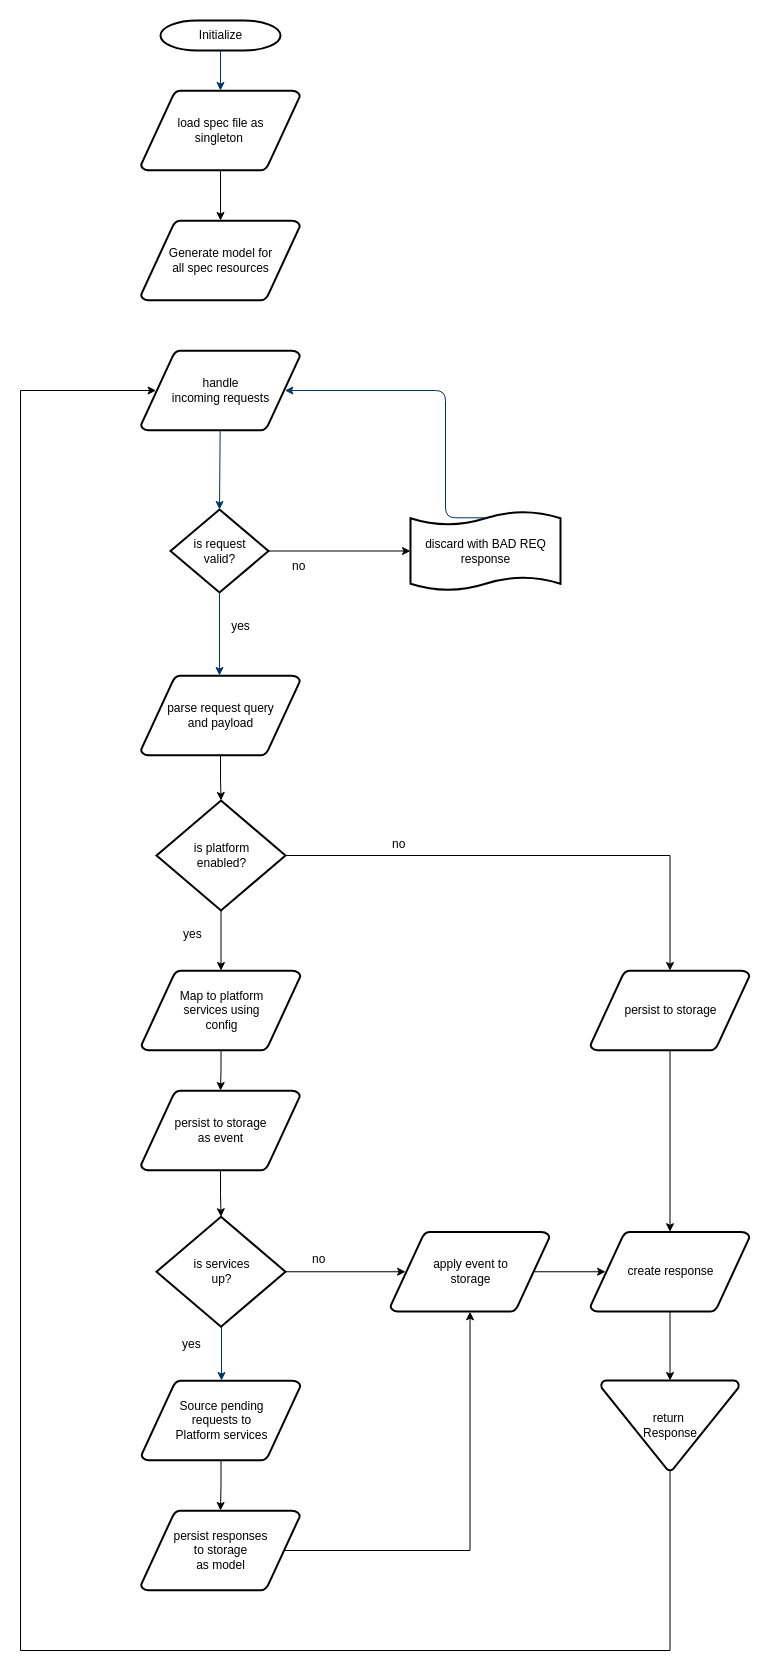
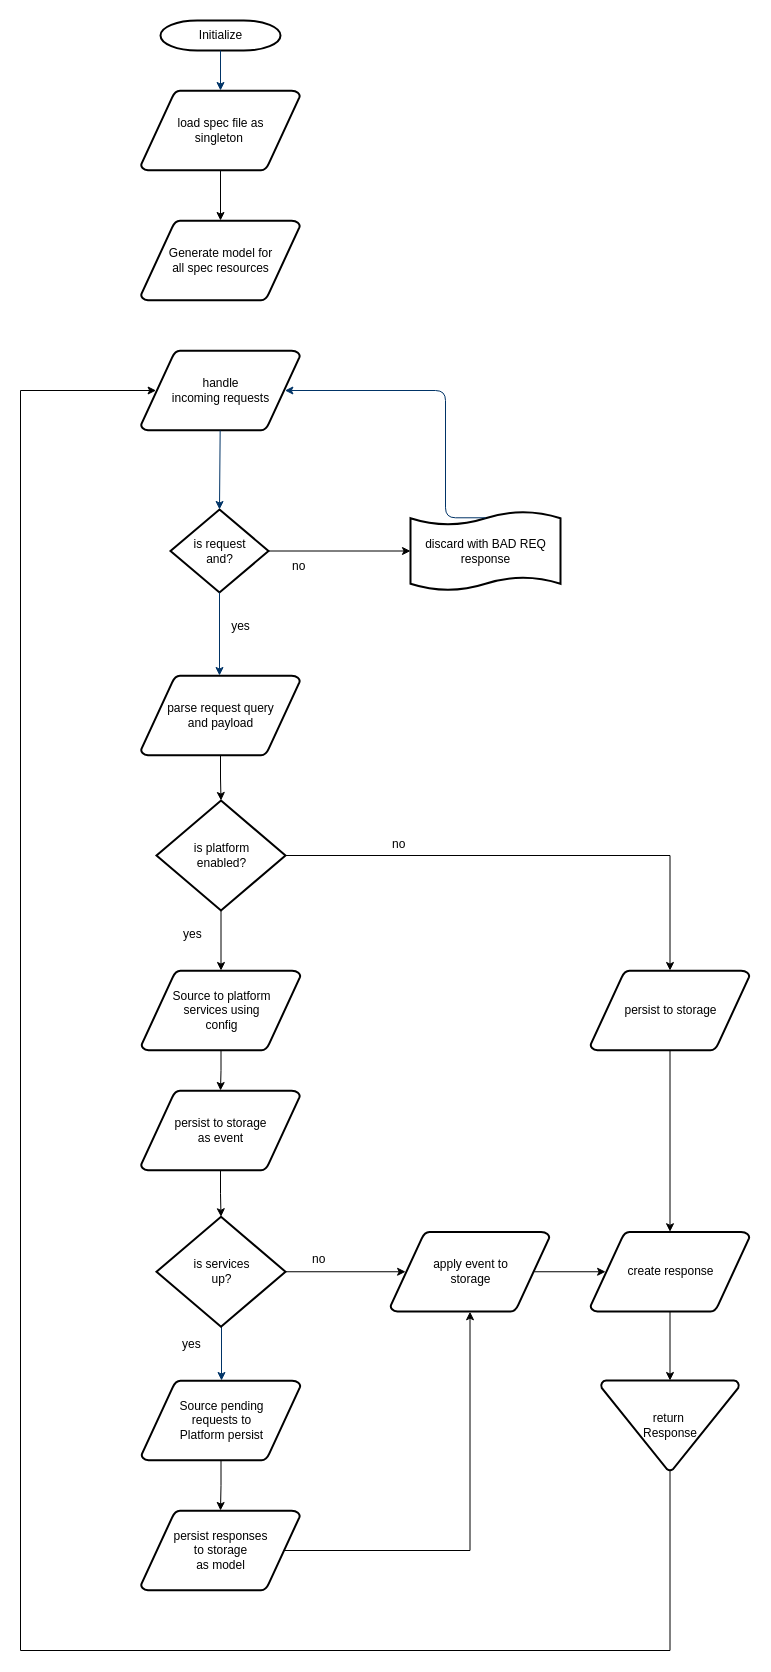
  <mxCell id="0" />
  <mxCell id="1" parent="0" />
  <mxCell id="2" value="Initialize" style="shape=mxgraph.flowchart.terminator;strokeWidth=2;gradientColor=none;gradientDirection=north;fontStyle=0;html=1;" parent="1" vertex="1"><mxGeometry x="160" y="20" width="120" height="30" as="geometry" /></mxCell>
  <mxCell id="3" style="edgeStyle=orthogonalEdgeStyle;rounded=0;orthogonalLoop=1;jettySize=auto;html=1;exitX=0.5;exitY=1;exitDx=0;exitDy=0;exitPerimeter=0;" edge="1" parent="1" source="4" target="18"><mxGeometry relative="1" as="geometry" /></mxCell>
  <mxCell id="4" value="load spec file as &lt;br&gt;singleton&amp;nbsp;" style="shape=mxgraph.flowchart.data;strokeWidth=2;gradientColor=none;gradientDirection=north;fontStyle=0;html=1;" parent="1" vertex="1"><mxGeometry x="140.5" y="90" width="159" height="80" as="geometry" /></mxCell>
  <mxCell id="5" style="edgeStyle=orthogonalEdgeStyle;rounded=0;orthogonalLoop=1;jettySize=auto;html=1;exitX=0.5;exitY=1;exitDx=0;exitDy=0;exitPerimeter=0;entryX=0.5;entryY=0;entryDx=0;entryDy=0;entryPerimeter=0;" edge="1" parent="1" source="6" target="33"><mxGeometry relative="1" as="geometry" /></mxCell>
  <mxCell id="6" value="parse request query &lt;br&gt;and payload" style="shape=mxgraph.flowchart.data;strokeWidth=2;gradientColor=none;gradientDirection=north;fontStyle=0;html=1;" parent="1" vertex="1"><mxGeometry x="140.5" y="675" width="159" height="80" as="geometry" /></mxCell>
  <mxCell id="7" value="handle&lt;br&gt;incoming requests" style="shape=mxgraph.flowchart.data;strokeWidth=2;gradientColor=none;gradientDirection=north;fontStyle=0;html=1;" parent="1" vertex="1"><mxGeometry x="140.5" y="350" width="159" height="80" as="geometry" /></mxCell>
  <mxCell id="8" style="edgeStyle=orthogonalEdgeStyle;rounded=0;orthogonalLoop=1;jettySize=auto;html=1;" edge="1" parent="1" source="9" target="16"><mxGeometry relative="1" as="geometry" /></mxCell>
- <mxCell id="9" value="is request &lt;br&gt;valid?" style="shape=mxgraph.flowchart.decision;strokeWidth=2;gradientColor=none;gradientDirection=north;fontStyle=0;html=1;" parent="1" vertex="1"><mxGeometry x="170" y="509" width="98" height="83" as="geometry" /></mxCell>
+ <mxCell id="9" value="is request &lt;br&gt;and?" style="shape=mxgraph.flowchart.decision;strokeWidth=2;gradientColor=none;gradientDirection=north;fontStyle=0;html=1;" parent="1" vertex="1"><mxGeometry x="170" y="509" width="98" height="83" as="geometry" /></mxCell>
  <mxCell id="10" style="fontStyle=1;strokeColor=#003366;strokeWidth=1;html=1;" parent="1" source="2" target="4" edge="1"><mxGeometry relative="1" as="geometry" /></mxCell>
  <mxCell id="11" style="entryX=0.5;entryY=0;entryPerimeter=0;fontStyle=1;strokeColor=#003366;strokeWidth=1;html=1;" parent="1" source="7" target="9" edge="1"><mxGeometry relative="1" as="geometry" /></mxCell>
  <mxCell id="12" value="no" style="text;fontStyle=0;html=1;strokeColor=none;gradientColor=none;fillColor=none;strokeWidth=2;" parent="1" vertex="1"><mxGeometry x="290" y="552" width="40" height="26" as="geometry" /></mxCell>
  <mxCell id="13" value="" style="edgeStyle=elbowEdgeStyle;elbow=horizontal;fontColor=#001933;fontStyle=1;strokeColor=#003366;strokeWidth=1;html=1;" parent="1" source="9" target="6" edge="1"><mxGeometry x="10" y="135" width="100" height="100" as="geometry"><mxPoint x="-100" y="265" as="sourcePoint" /><mxPoint x="0" y="165" as="targetPoint" /></mxGeometry></mxCell>
  <mxCell id="14" value="yes" style="text;fontStyle=0;html=1;strokeColor=none;gradientColor=none;fillColor=none;strokeWidth=2;align=center;" parent="1" vertex="1"><mxGeometry x="220" y="612" width="40" height="26" as="geometry" /></mxCell>
  <mxCell id="15" value="" style="edgeStyle=elbowEdgeStyle;elbow=horizontal;exitX=0.5;exitY=1;exitPerimeter=0;fontStyle=1;strokeColor=#003366;strokeWidth=1;html=1;entryX=0.5;entryY=0;entryDx=0;entryDy=0;entryPerimeter=0;" parent="1" target="23" edge="1"><mxGeometry x="10" y="135" width="100" height="100" as="geometry"><mxPoint x="221" y="1323.5" as="sourcePoint" /><mxPoint x="221" y="1375" as="targetPoint" /></mxGeometry></mxCell>
  <mxCell id="16" value="discard with BAD REQ&lt;br&gt;response" style="shape=mxgraph.flowchart.paper_tape;strokeWidth=2;gradientColor=none;gradientDirection=north;fontStyle=0;html=1;" parent="1" vertex="1"><mxGeometry x="410" y="510" width="150" height="81" as="geometry" /></mxCell>
  <mxCell id="17" value="" style="edgeStyle=elbowEdgeStyle;elbow=horizontal;exitX=0.5;exitY=0.09;exitPerimeter=0;entryX=0.905;entryY=0.5;entryPerimeter=0;fontStyle=1;strokeColor=#003366;strokeWidth=1;html=1;" parent="1" source="16" target="7" edge="1"><mxGeometry x="10" y="189" width="100" height="100" as="geometry"><mxPoint x="-100" y="319" as="sourcePoint" /><mxPoint x="0" y="219" as="targetPoint" /><Array as="points"><mxPoint x="445" y="519" /></Array></mxGeometry></mxCell>
  <mxCell id="18" value="Generate model for&lt;br&gt;all spec resources" style="shape=mxgraph.flowchart.data;strokeWidth=2;gradientColor=none;gradientDirection=north;fontStyle=0;html=1;" vertex="1" parent="1"><mxGeometry x="140.5" y="220" width="159" height="80" as="geometry" /></mxCell>
  <mxCell id="19" style="edgeStyle=orthogonalEdgeStyle;rounded=0;orthogonalLoop=1;jettySize=auto;html=1;exitX=1;exitY=0.5;exitDx=0;exitDy=0;exitPerimeter=0;entryX=0.095;entryY=0.5;entryDx=0;entryDy=0;entryPerimeter=0;" edge="1" parent="1" source="20" target="27"><mxGeometry relative="1" as="geometry" /></mxCell>
  <mxCell id="20" value="is services &lt;br&gt;up?" style="shape=mxgraph.flowchart.decision;strokeWidth=2;gradientColor=none;gradientDirection=north;fontStyle=0;html=1;" vertex="1" parent="1"><mxGeometry x="156" y="1216.25" width="129" height="110" as="geometry" /></mxCell>
  <mxCell id="21" value="yes" style="text;fontStyle=0;html=1;strokeColor=none;gradientColor=none;fillColor=none;strokeWidth=2;" vertex="1" parent="1"><mxGeometry x="180" y="1330" width="40" height="26" as="geometry" /></mxCell>
  <mxCell id="22" style="edgeStyle=orthogonalEdgeStyle;rounded=0;orthogonalLoop=1;jettySize=auto;html=1;exitX=0.5;exitY=1;exitDx=0;exitDy=0;exitPerimeter=0;" edge="1" parent="1" source="23" target="25"><mxGeometry relative="1" as="geometry" /></mxCell>
- <mxCell id="23" value="Source pending &lt;br&gt;requests to &lt;br&gt;Platform services" style="shape=mxgraph.flowchart.data;strokeWidth=2;gradientColor=none;gradientDirection=north;fontStyle=0;html=1;" vertex="1" parent="1"><mxGeometry x="141" y="1380" width="159" height="80" as="geometry" /></mxCell>
+ <mxCell id="23" value="Source pending &lt;br&gt;requests to &lt;br&gt;Platform persist" style="shape=mxgraph.flowchart.data;strokeWidth=2;gradientColor=none;gradientDirection=north;fontStyle=0;html=1;" vertex="1" parent="1"><mxGeometry x="141" y="1380" width="159" height="80" as="geometry" /></mxCell>
  <mxCell id="24" style="edgeStyle=orthogonalEdgeStyle;rounded=0;orthogonalLoop=1;jettySize=auto;html=1;exitX=0.905;exitY=0.5;exitDx=0;exitDy=0;exitPerimeter=0;" edge="1" parent="1" source="25" target="27"><mxGeometry relative="1" as="geometry" /></mxCell>
  <mxCell id="25" value="persist responses&lt;br&gt;to storage&lt;br&gt;as model" style="shape=mxgraph.flowchart.data;strokeWidth=2;gradientColor=none;gradientDirection=north;fontStyle=0;html=1;" vertex="1" parent="1"><mxGeometry x="140.5" y="1510" width="159" height="80" as="geometry" /></mxCell>
  <mxCell id="26" style="edgeStyle=orthogonalEdgeStyle;rounded=0;orthogonalLoop=1;jettySize=auto;html=1;exitX=0.905;exitY=0.5;exitDx=0;exitDy=0;exitPerimeter=0;entryX=0.095;entryY=0.5;entryDx=0;entryDy=0;entryPerimeter=0;" edge="1" parent="1" source="27" target="30"><mxGeometry relative="1" as="geometry" /></mxCell>
  <mxCell id="27" value="apply event to&lt;br&gt;storage" style="shape=mxgraph.flowchart.data;strokeWidth=2;gradientColor=none;gradientDirection=north;fontStyle=0;html=1;" vertex="1" parent="1"><mxGeometry x="390" y="1231.25" width="159" height="80" as="geometry" /></mxCell>
  <mxCell id="28" value="no" style="text;fontStyle=0;html=1;strokeColor=none;gradientColor=none;fillColor=none;strokeWidth=2;" vertex="1" parent="1"><mxGeometry x="310" y="1245" width="40" height="26" as="geometry" /></mxCell>
  <mxCell id="29" style="edgeStyle=orthogonalEdgeStyle;rounded=0;orthogonalLoop=1;jettySize=auto;html=1;exitX=0.5;exitY=1;exitDx=0;exitDy=0;exitPerimeter=0;" edge="1" parent="1" source="30" target="43"><mxGeometry relative="1" as="geometry" /></mxCell>
  <mxCell id="30" value="create response" style="shape=mxgraph.flowchart.data;strokeWidth=2;gradientColor=none;gradientDirection=north;fontStyle=0;html=1;" vertex="1" parent="1"><mxGeometry x="590" y="1231.25" width="159" height="80" as="geometry" /></mxCell>
  <mxCell id="31" style="edgeStyle=orthogonalEdgeStyle;rounded=0;orthogonalLoop=1;jettySize=auto;html=1;exitX=0.5;exitY=1;exitDx=0;exitDy=0;exitPerimeter=0;entryX=0.5;entryY=0;entryDx=0;entryDy=0;entryPerimeter=0;" edge="1" parent="1" source="33" target="37"><mxGeometry relative="1" as="geometry" /></mxCell>
  <mxCell id="32" style="edgeStyle=orthogonalEdgeStyle;rounded=0;orthogonalLoop=1;jettySize=auto;html=1;exitX=1;exitY=0.5;exitDx=0;exitDy=0;exitPerimeter=0;" edge="1" parent="1" source="33" target="41"><mxGeometry relative="1" as="geometry" /></mxCell>
  <mxCell id="33" value="is platform &lt;br&gt;enabled?" style="shape=mxgraph.flowchart.decision;strokeWidth=2;gradientColor=none;gradientDirection=north;fontStyle=0;html=1;" vertex="1" parent="1"><mxGeometry x="156" y="800" width="129" height="110" as="geometry" /></mxCell>
  <mxCell id="34" style="edgeStyle=orthogonalEdgeStyle;rounded=0;orthogonalLoop=1;jettySize=auto;html=1;exitX=0.5;exitY=1;exitDx=0;exitDy=0;exitPerimeter=0;entryX=0.5;entryY=0;entryDx=0;entryDy=0;entryPerimeter=0;" edge="1" parent="1" source="35" target="20"><mxGeometry relative="1" as="geometry" /></mxCell>
  <mxCell id="35" value="persist to storage&lt;br&gt;as event" style="shape=mxgraph.flowchart.data;strokeWidth=2;gradientColor=none;gradientDirection=north;fontStyle=0;html=1;" vertex="1" parent="1"><mxGeometry x="140.5" y="1090" width="159" height="80" as="geometry" /></mxCell>
  <mxCell id="36" style="edgeStyle=orthogonalEdgeStyle;rounded=0;orthogonalLoop=1;jettySize=auto;html=1;exitX=0.5;exitY=1;exitDx=0;exitDy=0;exitPerimeter=0;" edge="1" parent="1" source="37" target="35"><mxGeometry relative="1" as="geometry" /></mxCell>
- <mxCell id="37" value="Map to platform&lt;br&gt;services using &lt;br&gt;config" style="shape=mxgraph.flowchart.data;strokeWidth=2;gradientColor=none;gradientDirection=north;fontStyle=0;html=1;" vertex="1" parent="1"><mxGeometry x="141" y="970" width="159" height="80" as="geometry" /></mxCell>
+ <mxCell id="37" value="Source to platform&lt;br&gt;services using &lt;br&gt;config" style="shape=mxgraph.flowchart.data;strokeWidth=2;gradientColor=none;gradientDirection=north;fontStyle=0;html=1;" vertex="1" parent="1"><mxGeometry x="141" y="970" width="159" height="80" as="geometry" /></mxCell>
  <mxCell id="38" value="yes" style="text;fontStyle=0;html=1;strokeColor=none;gradientColor=none;fillColor=none;strokeWidth=2;" vertex="1" parent="1"><mxGeometry x="181" y="920" width="40" height="26" as="geometry" /></mxCell>
  <mxCell id="39" value="no" style="text;fontStyle=0;html=1;strokeColor=none;gradientColor=none;fillColor=none;strokeWidth=2;" vertex="1" parent="1"><mxGeometry x="390" y="830" width="40" height="26" as="geometry" /></mxCell>
  <mxCell id="40" style="edgeStyle=orthogonalEdgeStyle;rounded=0;orthogonalLoop=1;jettySize=auto;html=1;exitX=0.5;exitY=1;exitDx=0;exitDy=0;exitPerimeter=0;" edge="1" parent="1" source="41" target="30"><mxGeometry relative="1" as="geometry" /></mxCell>
  <mxCell id="41" value="persist to storage" style="shape=mxgraph.flowchart.data;strokeWidth=2;gradientColor=none;gradientDirection=north;fontStyle=0;html=1;" vertex="1" parent="1"><mxGeometry x="590" y="970" width="159" height="80" as="geometry" /></mxCell>
  <mxCell id="42" style="edgeStyle=orthogonalEdgeStyle;rounded=0;orthogonalLoop=1;jettySize=auto;html=1;exitX=0.5;exitY=1;exitDx=0;exitDy=0;exitPerimeter=0;entryX=0.095;entryY=0.5;entryDx=0;entryDy=0;entryPerimeter=0;" edge="1" parent="1" source="43" target="7"><mxGeometry relative="1" as="geometry"><Array as="points"><mxPoint x="670" y="1650" /><mxPoint x="20" y="1650" /><mxPoint x="20" y="390" /></Array></mxGeometry></mxCell>
  <mxCell id="43" value="return&amp;nbsp;&lt;br&gt;Response" style="strokeWidth=2;html=1;shape=mxgraph.flowchart.merge_or_storage;whiteSpace=wrap;" vertex="1" parent="1"><mxGeometry x="600.5" y="1380" width="138" height="90" as="geometry" /></mxCell>
